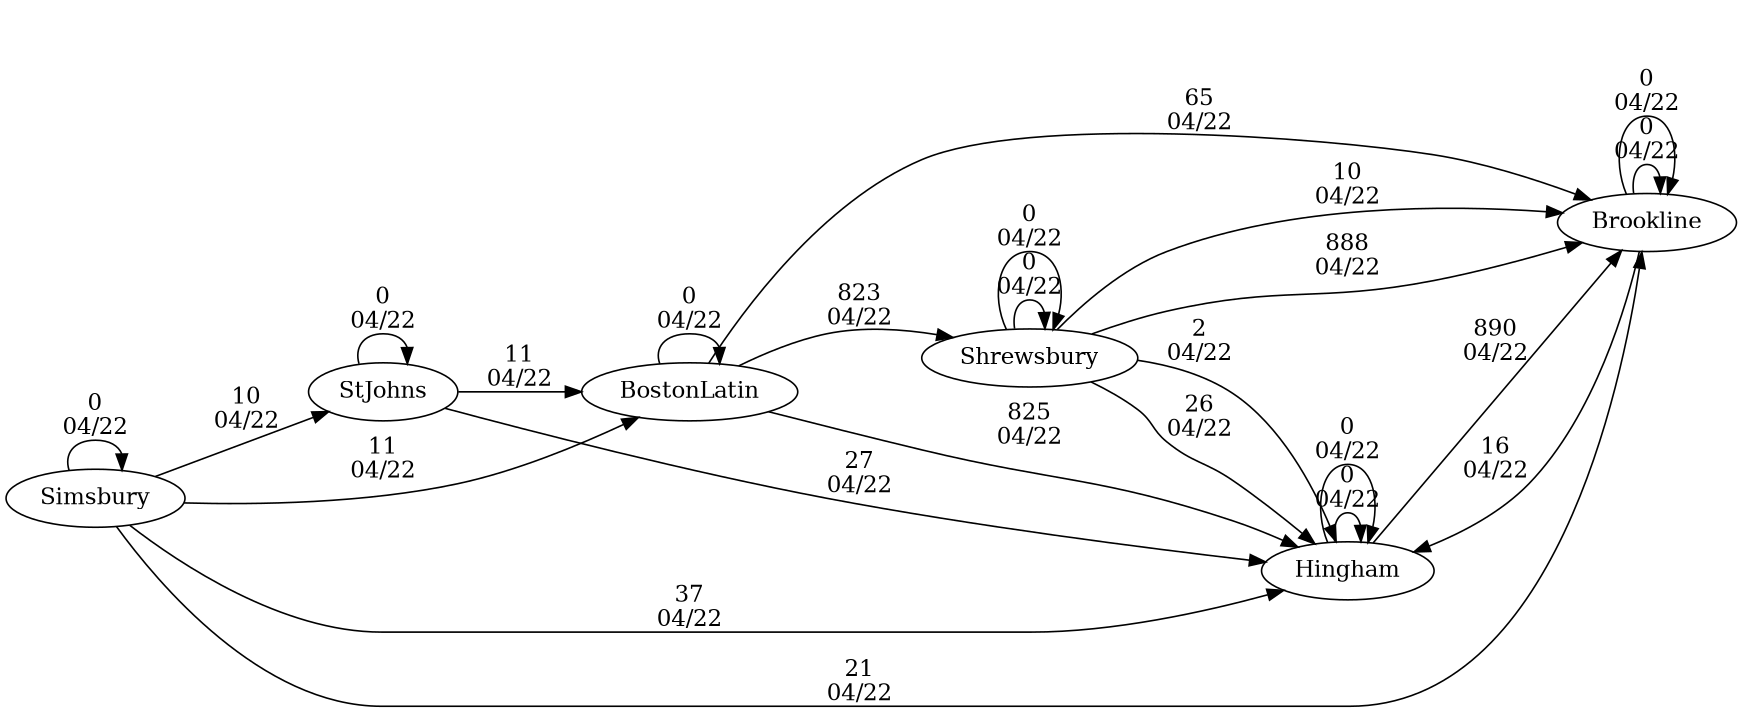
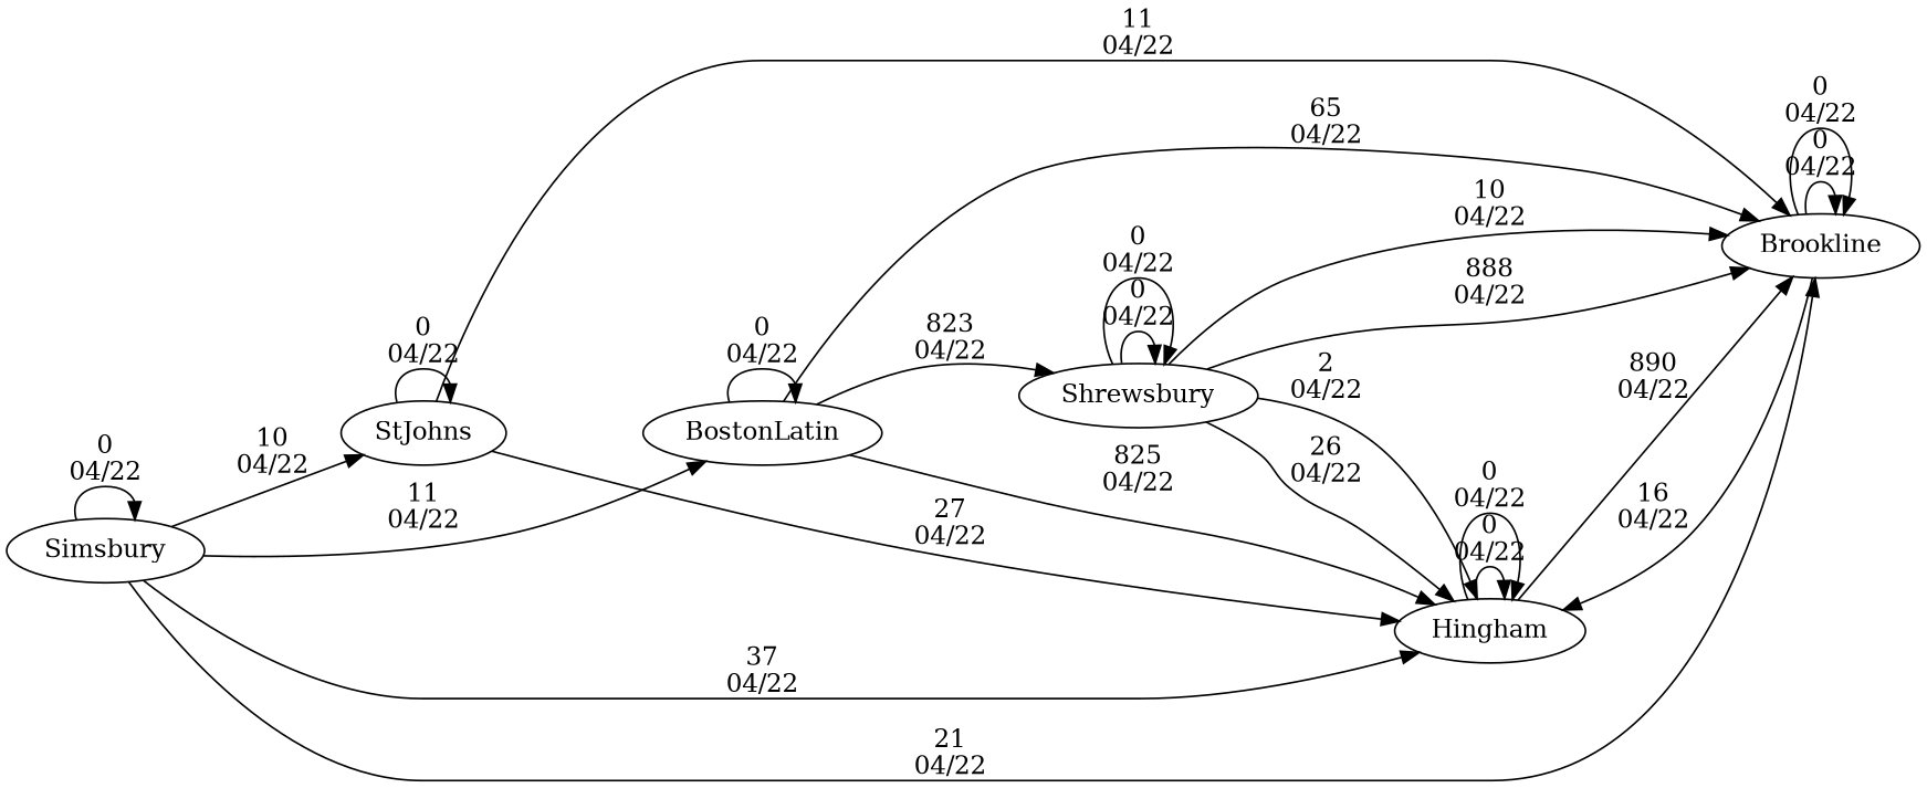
  digraph {
    rankdir=LR
    edge [random=random weight=100]
    Hingham
    Brookline
    StJohns
    Shrewsbury
    Simsbury
    BostonLatin
    Hingham -> Hingham [label="0\n04/22"]
    Hingham -> Hingham [label="0\n04/22"]
    Hingham -> Brookline [label="890\n04/22" weight=-790]
    Brookline -> Hingham [label="16\n04/22" weight=84]
    Brookline -> Brookline [label="0\n04/22"]
    Brookline -> Brookline [label="0\n04/22"]
    StJohns -> Hingham [label="27\n04/22" weight=73]
-   StJohns -> BostonLatin [label="11\n04/22" weight=89]
+   StJohns -> Brookline [label="11\n04/22" weight=89]
    StJohns -> StJohns [label="0\n04/22"]
    Shrewsbury -> Hingham [label="26\n04/22" weight=74]
    Shrewsbury -> Hingham [label="2\n04/22" weight=98]
    Shrewsbury -> Brookline [label="10\n04/22" weight=90]
    Shrewsbury -> Brookline [label="888\n04/22" weight=-788]
    Shrewsbury -> Shrewsbury [label="0\n04/22"]
    Shrewsbury -> Shrewsbury [label="0\n04/22"]
    Simsbury -> Hingham [label="37\n04/22" weight=63]
    Simsbury -> Brookline [label="21\n04/22" weight=79]
    Simsbury -> StJohns [label="10\n04/22" weight=90]
    Simsbury -> Simsbury [label="0\n04/22"]
    Simsbury -> BostonLatin [label="11\n04/22" weight=89]
    BostonLatin -> Hingham [label="825\n04/22" weight=-725]
    BostonLatin -> Brookline [label="65\n04/22" weight=35]
    BostonLatin -> Shrewsbury [label="823\n04/22" weight=-723]
    BostonLatin -> BostonLatin [label="0\n04/22"]
  }
